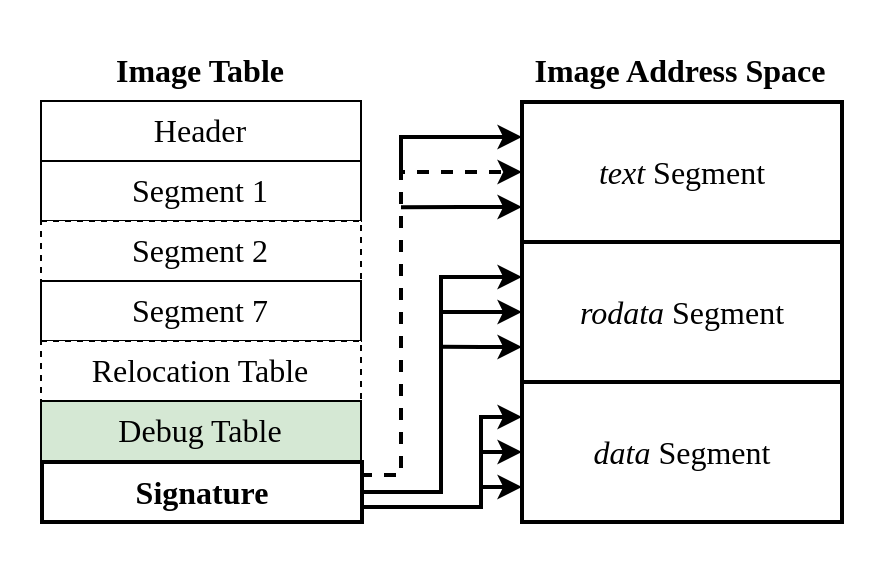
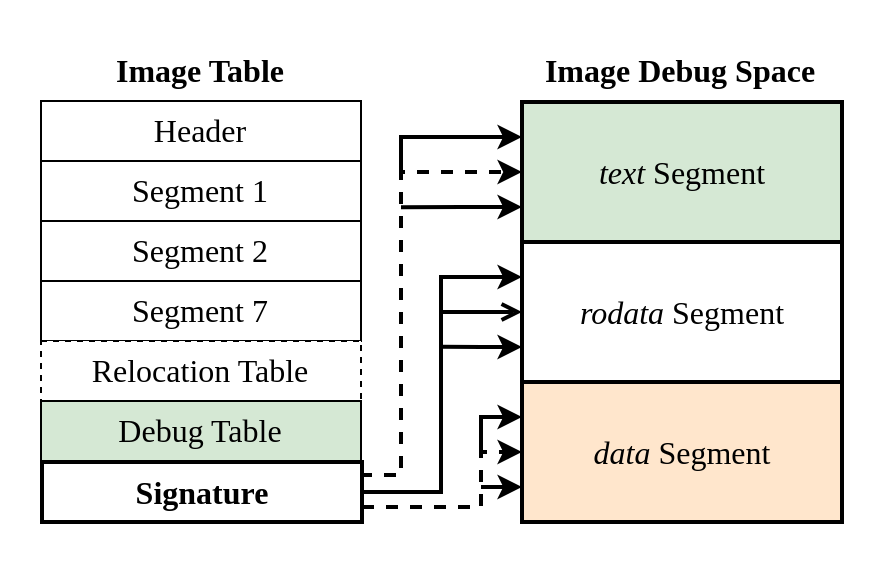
  <mxCell id="0" />
  <mxCell id="1" parent="0" />
  <mxCell id="2" style="edgeStyle=orthogonalEdgeStyle;rounded=0;orthogonalLoop=1;jettySize=auto;html=1;exitX=0;exitY=0.25;exitDx=0;exitDy=0;endArrow=none;endFill=0;startArrow=classic;startFill=1;strokeWidth=2;" parent="1" source="4" edge="1"><mxGeometry relative="1" as="geometry"><mxPoint x="200" y="85" as="targetPoint" /><Array as="points"><mxPoint x="200" y="68" /></Array></mxGeometry></mxCell>
  <mxCell id="3" style="edgeStyle=orthogonalEdgeStyle;rounded=0;orthogonalLoop=1;jettySize=auto;html=1;exitX=0;exitY=0.75;exitDx=0;exitDy=0;endArrow=none;endFill=0;startArrow=classic;startFill=1;strokeWidth=2;" parent="1" source="4" edge="1"><mxGeometry relative="1" as="geometry"><mxPoint x="200" y="103.143" as="targetPoint" /></mxGeometry></mxCell>
- <mxCell id="4" value="&lt;font style=&quot;font-size: 16px;&quot; face=&quot;LMRoman10-Regular&quot;&gt;&lt;i&gt;text&lt;/i&gt; Segment&lt;/font&gt;" style="rounded=0;whiteSpace=wrap;html=1;strokeWidth=2;" parent="1" vertex="1"><mxGeometry x="260.5" y="50.5" width="160" height="70" as="geometry" /></mxCell>
+ <mxCell id="4" value="&lt;font style=&quot;font-size: 16px;&quot; face=&quot;LMRoman10-Regular&quot;&gt;&lt;i&gt;text&lt;/i&gt; Segment&lt;/font&gt;" style="rounded=0;whiteSpace=wrap;html=1;strokeWidth=2;fillColor=#d5e8d4;" parent="1" vertex="1"><mxGeometry x="260.5" y="50.5" width="160" height="70" as="geometry" /></mxCell>
  <mxCell id="5" style="edgeStyle=orthogonalEdgeStyle;rounded=0;orthogonalLoop=1;jettySize=auto;html=1;exitX=0;exitY=0.25;exitDx=0;exitDy=0;endArrow=none;endFill=0;startArrow=classic;startFill=1;strokeWidth=2;" parent="1" source="7" edge="1"><mxGeometry relative="1" as="geometry"><mxPoint x="220" y="155" as="targetPoint" /><Array as="points"><mxPoint x="220" y="138" /></Array></mxGeometry></mxCell>
  <mxCell id="6" style="edgeStyle=orthogonalEdgeStyle;rounded=0;orthogonalLoop=1;jettySize=auto;html=1;exitX=0;exitY=0.75;exitDx=0;exitDy=0;endArrow=none;endFill=0;startArrow=classic;startFill=1;strokeWidth=2;" parent="1" source="7" edge="1"><mxGeometry relative="1" as="geometry"><mxPoint x="220" y="172.857" as="targetPoint" /></mxGeometry></mxCell>
  <mxCell id="7" value="&lt;font style=&quot;font-size: 16px;&quot; face=&quot;LMRoman10-Regular&quot;&gt;&lt;i&gt;rodata&lt;/i&gt; Segment&lt;/font&gt;" style="rounded=0;whiteSpace=wrap;html=1;strokeWidth=2;" parent="1" vertex="1"><mxGeometry x="260.5" y="120.5" width="160" height="70" as="geometry" /></mxCell>
  <mxCell id="8" style="edgeStyle=orthogonalEdgeStyle;rounded=0;orthogonalLoop=1;jettySize=auto;html=1;exitX=0;exitY=0.25;exitDx=0;exitDy=0;endArrow=none;endFill=0;startArrow=classic;startFill=1;strokeWidth=2;" parent="1" source="10" edge="1"><mxGeometry relative="1" as="geometry"><mxPoint x="240" y="225" as="targetPoint" /></mxGeometry></mxCell>
  <mxCell id="9" style="edgeStyle=orthogonalEdgeStyle;rounded=0;orthogonalLoop=1;jettySize=auto;html=1;exitX=0;exitY=0.75;exitDx=0;exitDy=0;endArrow=none;endFill=0;startArrow=classic;startFill=1;strokeWidth=2;" parent="1" source="10" edge="1"><mxGeometry relative="1" as="geometry"><mxPoint x="240" y="242.952" as="targetPoint" /></mxGeometry></mxCell>
- <mxCell id="10" value="&lt;font style=&quot;font-size: 16px;&quot; face=&quot;LMRoman10-Regular&quot;&gt;&lt;i&gt;data&lt;/i&gt; Segment&lt;/font&gt;" style="rounded=0;whiteSpace=wrap;html=1;strokeWidth=2;" parent="1" vertex="1"><mxGeometry x="260.5" y="190.5" width="160" height="70" as="geometry" /></mxCell>
+ <mxCell id="10" value="&lt;font style=&quot;font-size: 16px;&quot; face=&quot;LMRoman10-Regular&quot;&gt;&lt;i&gt;data&lt;/i&gt; Segment&lt;/font&gt;" style="rounded=0;whiteSpace=wrap;html=1;strokeWidth=2;fillColor=#ffe6cc;" parent="1" vertex="1"><mxGeometry x="260.5" y="190.5" width="160" height="70" as="geometry" /></mxCell>
  <mxCell id="11" value="&lt;font style=&quot;font-size: 16px;&quot; face=&quot;LMRoman10-Regular&quot;&gt;Header&lt;/font&gt;" style="rounded=0;whiteSpace=wrap;html=1;" parent="1" vertex="1"><mxGeometry x="20" y="50" width="160" height="30" as="geometry" /></mxCell>
  <mxCell id="12" value="&lt;font style=&quot;font-size: 16px;&quot; face=&quot;LMRoman10-Regular&quot;&gt;Segment 1&lt;/font&gt;" style="rounded=0;whiteSpace=wrap;html=1;" parent="1" vertex="1"><mxGeometry x="20" y="80" width="160" height="30" as="geometry" /></mxCell>
- <mxCell id="13" value="&lt;span style=&quot;font-family: LMRoman10-Regular; font-size: 16px;&quot;&gt;Segment&lt;/span&gt;&lt;font style=&quot;font-size: 16px;&quot; face=&quot;LMRoman10-Regular&quot;&gt;&amp;nbsp;2&lt;/font&gt;" style="rounded=0;whiteSpace=wrap;html=1;dashed=1;" parent="1" vertex="1"><mxGeometry x="20" y="110" width="160" height="30" as="geometry" /></mxCell>
+ <mxCell id="13" value="&lt;span style=&quot;font-family: LMRoman10-Regular; font-size: 16px;&quot;&gt;Segment&lt;/span&gt;&lt;font style=&quot;font-size: 16px;&quot; face=&quot;LMRoman10-Regular&quot;&gt;&amp;nbsp;2&lt;/font&gt;" style="rounded=0;whiteSpace=wrap;html=1;" parent="1" vertex="1"><mxGeometry x="20" y="110" width="160" height="30" as="geometry" /></mxCell>
  <mxCell id="14" value="&lt;span style=&quot;font-family: LMRoman10-Regular; font-size: 16px;&quot;&gt;Segment&lt;/span&gt;&lt;font style=&quot;font-size: 16px;&quot; face=&quot;LMRoman10-Regular&quot;&gt;&amp;nbsp;7&lt;/font&gt;" style="rounded=0;whiteSpace=wrap;html=1;" parent="1" vertex="1"><mxGeometry x="20" y="140" width="160" height="30" as="geometry" /></mxCell>
  <mxCell id="15" value="&lt;font style=&quot;font-size: 16px;&quot; face=&quot;LMRoman10-Regular&quot;&gt;Relocation Table&lt;br&gt;&lt;/font&gt;" style="rounded=0;whiteSpace=wrap;html=1;dashed=1;" parent="1" vertex="1"><mxGeometry x="20" y="170" width="160" height="30" as="geometry" /></mxCell>
  <mxCell id="16" value="&lt;font style=&quot;font-size: 16px;&quot; face=&quot;LMRoman10-Regular&quot;&gt;Debug Table&lt;br&gt;&lt;/font&gt;" style="rounded=0;whiteSpace=wrap;html=1;fillColor=#d5e8d4;" parent="1" vertex="1"><mxGeometry x="20" y="200" width="160" height="30" as="geometry" /></mxCell>
- <mxCell id="17" value="&lt;b&gt;Image Address Space&lt;/b&gt;" style="text;html=1;strokeColor=none;fillColor=none;align=center;verticalAlign=middle;whiteSpace=wrap;rounded=0;fontFamily=LMRoman10-Regular;fontSize=16;fontColor=default;" parent="1" vertex="1"><mxGeometry x="260" y="20" width="160" height="30" as="geometry" /></mxCell>
+ <mxCell id="17" value="&lt;b&gt;Image Debug Space&lt;/b&gt;" style="text;html=1;strokeColor=none;fillColor=none;align=center;verticalAlign=middle;whiteSpace=wrap;rounded=0;fontFamily=LMRoman10-Regular;fontSize=16;fontColor=default;" parent="1" vertex="1"><mxGeometry x="260" y="20" width="160" height="30" as="geometry" /></mxCell>
  <mxCell id="18" value="&lt;b&gt;Image Table&lt;/b&gt;" style="text;html=1;strokeColor=none;fillColor=none;align=center;verticalAlign=middle;whiteSpace=wrap;rounded=0;fontFamily=LMRoman10-Regular;fontSize=16;fontColor=default;" parent="1" vertex="1"><mxGeometry x="20" y="20" width="160" height="30" as="geometry" /></mxCell>
  <mxCell id="19" style="edgeStyle=orthogonalEdgeStyle;rounded=0;orthogonalLoop=1;jettySize=auto;html=1;exitX=1;exitY=0.25;exitDx=0;exitDy=0;entryX=0;entryY=0.5;entryDx=0;entryDy=0;strokeWidth=2;dashed=1;" parent="1" source="22" target="4" edge="1"><mxGeometry relative="1" as="geometry"><Array as="points"><mxPoint x="200" y="237" /><mxPoint x="200" y="85" /></Array></mxGeometry></mxCell>
- <mxCell id="20" style="edgeStyle=orthogonalEdgeStyle;rounded=0;orthogonalLoop=1;jettySize=auto;html=1;exitX=1;exitY=0.5;exitDx=0;exitDy=0;entryX=0;entryY=0.5;entryDx=0;entryDy=0;strokeWidth=2;" parent="1" source="22" target="7" edge="1"><mxGeometry relative="1" as="geometry"><Array as="points"><mxPoint x="220" y="245" /><mxPoint x="220" y="155" /></Array></mxGeometry></mxCell>
- <mxCell id="21" style="edgeStyle=orthogonalEdgeStyle;rounded=0;orthogonalLoop=1;jettySize=auto;html=1;exitX=1;exitY=0.75;exitDx=0;exitDy=0;entryX=0;entryY=0.5;entryDx=0;entryDy=0;strokeWidth=2;" parent="1" source="22" target="10" edge="1"><mxGeometry relative="1" as="geometry"><Array as="points"><mxPoint x="240" y="253" /><mxPoint x="240" y="225" /></Array></mxGeometry></mxCell>
+ <mxCell id="20" style="edgeStyle=orthogonalEdgeStyle;rounded=0;orthogonalLoop=1;jettySize=auto;html=1;exitX=1;exitY=0.5;exitDx=0;exitDy=0;entryX=0;entryY=0.5;entryDx=0;entryDy=0;strokeWidth=2;endArrow=open;" parent="1" source="22" target="7" edge="1"><mxGeometry relative="1" as="geometry"><Array as="points"><mxPoint x="220" y="245" /><mxPoint x="220" y="155" /></Array></mxGeometry></mxCell>
+ <mxCell id="21" style="edgeStyle=orthogonalEdgeStyle;rounded=0;orthogonalLoop=1;jettySize=auto;html=1;exitX=1;exitY=0.75;exitDx=0;exitDy=0;entryX=0;entryY=0.5;entryDx=0;entryDy=0;strokeWidth=2;dashed=1;" parent="1" source="22" target="10" edge="1"><mxGeometry relative="1" as="geometry"><Array as="points"><mxPoint x="240" y="253" /><mxPoint x="240" y="225" /></Array></mxGeometry></mxCell>
  <mxCell id="22" value="&lt;font style=&quot;font-size: 16px;&quot; face=&quot;LMRoman10-Regular&quot;&gt;&lt;b&gt;Signature&lt;/b&gt;&lt;br&gt;&lt;/font&gt;" style="rounded=0;whiteSpace=wrap;html=1;strokeWidth=2;" parent="1" vertex="1"><mxGeometry x="20.5" y="230.5" width="160" height="30" as="geometry" /></mxCell>
